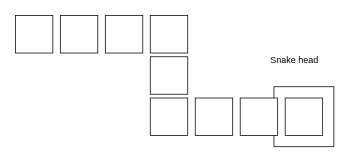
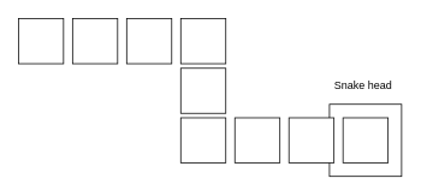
  <mxCell id="0" />
  <mxCell id="1" parent="0" />
  <mxCell id="2" value="" style="whiteSpace=wrap;html=1;aspect=fixed;" vertex="1" parent="1"><mxGeometry x="20" y="20" width="50" height="50" as="geometry" /></mxCell>
  <mxCell id="3" value="" style="whiteSpace=wrap;html=1;aspect=fixed;" vertex="1" parent="1"><mxGeometry x="365" y="115" width="80" height="80" as="geometry" /></mxCell>
  <mxCell id="4" value="" style="whiteSpace=wrap;html=1;aspect=fixed;" vertex="1" parent="1"><mxGeometry x="80" y="20" width="50" height="50" as="geometry" /></mxCell>
  <mxCell id="5" value="" style="whiteSpace=wrap;html=1;aspect=fixed;" vertex="1" parent="1"><mxGeometry x="200" y="20" width="50" height="50" as="geometry" /></mxCell>
  <mxCell id="6" value="" style="whiteSpace=wrap;html=1;aspect=fixed;" vertex="1" parent="1"><mxGeometry x="140" y="20" width="50" height="50" as="geometry" /></mxCell>
  <mxCell id="7" value="" style="whiteSpace=wrap;html=1;aspect=fixed;" vertex="1" parent="1"><mxGeometry x="200" y="130" width="50" height="50" as="geometry" /></mxCell>
  <mxCell id="8" value="" style="whiteSpace=wrap;html=1;aspect=fixed;" vertex="1" parent="1"><mxGeometry x="200" y="75" width="50" height="50" as="geometry" /></mxCell>
  <mxCell id="9" value="" style="whiteSpace=wrap;html=1;aspect=fixed;" vertex="1" parent="1"><mxGeometry x="320" y="130" width="50" height="50" as="geometry" /></mxCell>
  <mxCell id="10" value="" style="whiteSpace=wrap;html=1;aspect=fixed;" vertex="1" parent="1"><mxGeometry x="260" y="130" width="50" height="50" as="geometry" /></mxCell>
  <mxCell id="11" value="" style="whiteSpace=wrap;html=1;aspect=fixed;" vertex="1" parent="1"><mxGeometry x="380" y="130" width="50" height="50" as="geometry" /></mxCell>
- <mxCell id="12" value="Snake head" style="text;html=1;strokeColor=none;fillColor=none;align=center;verticalAlign=middle;whiteSpace=wrap;rounded=0;" vertex="1" parent="1"><mxGeometry x="355" y="65" width="75" height="30" as="geometry" /></mxCell>
+ <mxCell id="12" value="Snake head" style="text;html=1;strokeColor=none;fillColor=none;align=center;verticalAlign=middle;whiteSpace=wrap;rounded=0;" vertex="1" parent="1"><mxGeometry x="365" y="80" width="75" height="30" as="geometry" /></mxCell>
